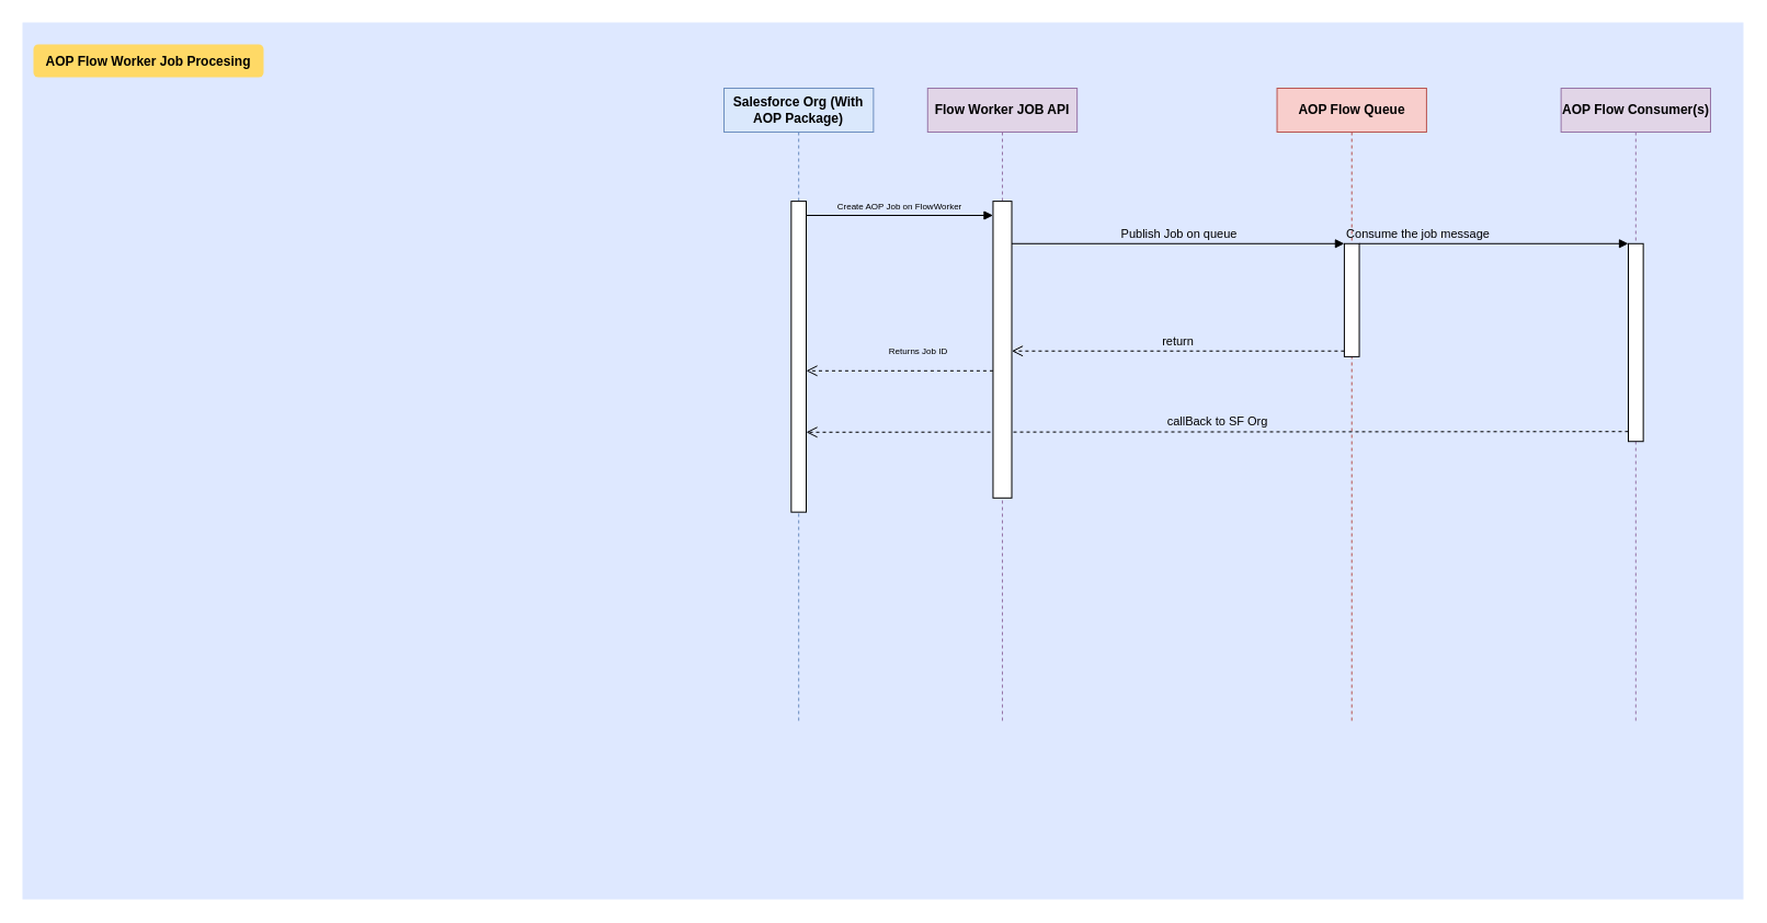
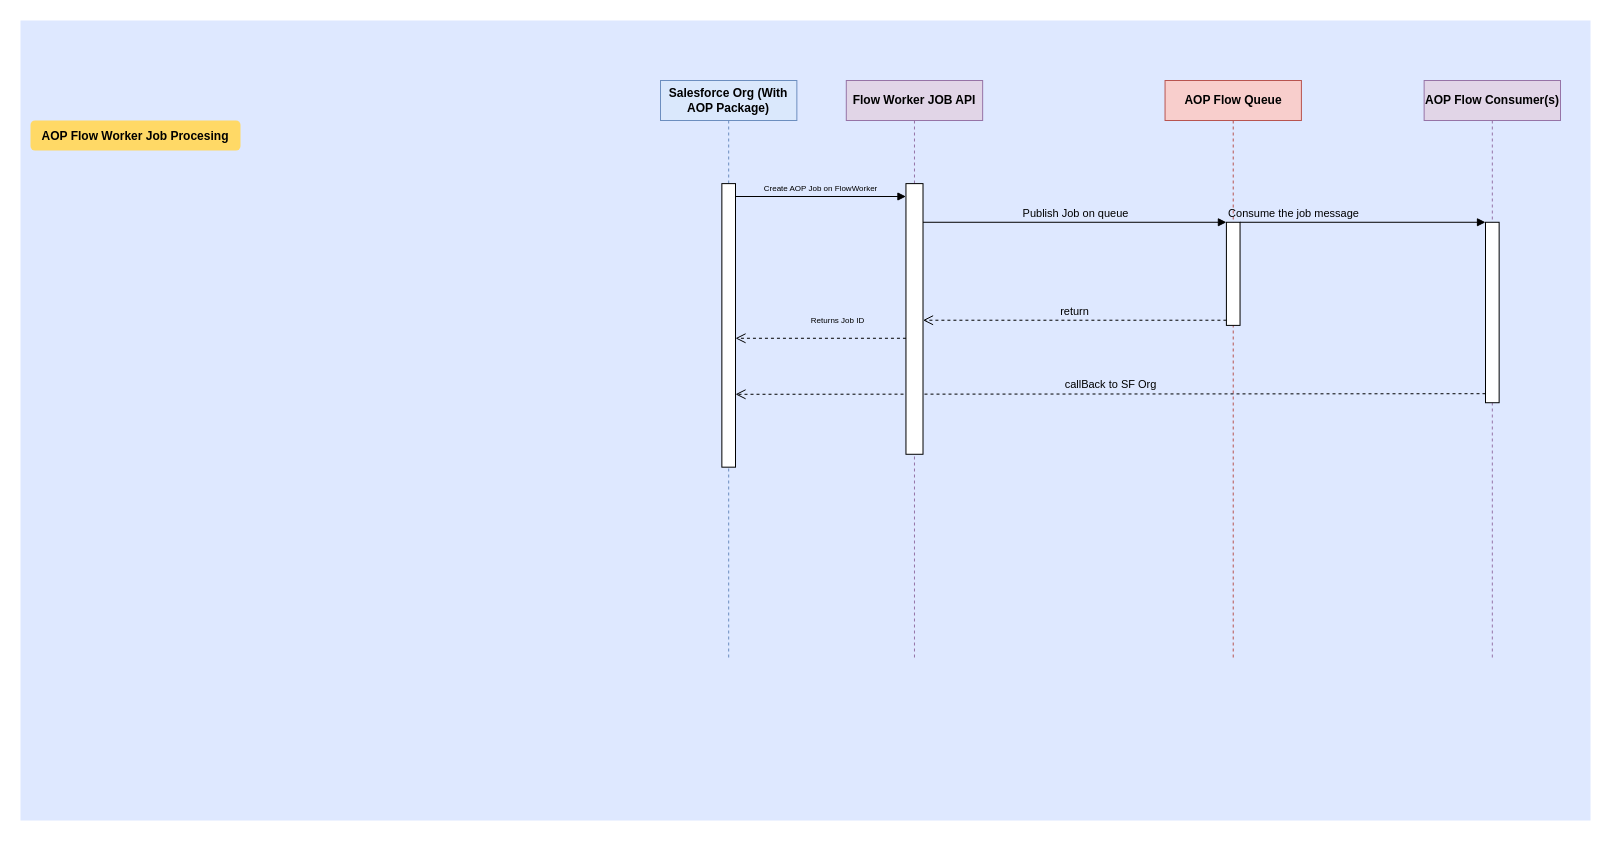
  <mxCell id="0" />
  <mxCell id="1" parent="0" />
  <mxCell id="2" value="" style="fillColor=#DEE8FF;strokeColor=none" parent="1" vertex="1"><mxGeometry x="20" y="20" width="1570" height="800" as="geometry" /></mxCell>
- <mxCell id="3" value="AOP Flow Worker Job Procesing" style="rounded=1;fontStyle=1;fillColor=#FFD966;strokeColor=none" parent="1" vertex="1"><mxGeometry x="30" y="40" width="210" height="30" as="geometry" /></mxCell>
+ <mxCell id="3" value="AOP Flow Worker Job Procesing" style="rounded=1;fontStyle=1;fillColor=#FFD966;strokeColor=none" parent="1" vertex="1"><mxGeometry x="30" y="120" width="210" height="30" as="geometry" /></mxCell>
  <mxCell id="4" value="" style="group" vertex="1" connectable="0" parent="1"><mxGeometry x="660" y="80" width="900" height="580" as="geometry" /></mxCell>
  <mxCell id="5" value="Salesforce Org (With AOP Package)" style="shape=umlLifeline;perimeter=lifelinePerimeter;whiteSpace=wrap;html=1;container=1;collapsible=0;recursiveResize=0;outlineConnect=0;fillColor=#dae8fc;strokeColor=#6c8ebf;fontStyle=1" vertex="1" parent="4"><mxGeometry width="136.364" height="580" as="geometry" /></mxCell>
  <mxCell id="6" value="AOP Flow Queue" style="shape=umlLifeline;perimeter=lifelinePerimeter;whiteSpace=wrap;html=1;container=1;collapsible=0;recursiveResize=0;outlineConnect=0;fillColor=#f8cecc;strokeColor=#b85450;fontStyle=1" vertex="1" parent="4"><mxGeometry x="504.545" width="136.364" height="580" as="geometry" /></mxCell>
  <mxCell id="7" value="" style="html=1;points=[];perimeter=orthogonalPerimeter;" vertex="1" parent="6"><mxGeometry x="61.364" y="141.778" width="13.636" height="103.111" as="geometry" /></mxCell>
  <mxCell id="8" value="Publish Job on queue" style="html=1;verticalAlign=bottom;endArrow=block;entryX=0;entryY=0;rounded=0;labelBackgroundColor=none;" edge="1" target="7" parent="4" source="17"><mxGeometry relative="1" as="geometry"><mxPoint x="477.273" y="335.111" as="sourcePoint" /></mxGeometry></mxCell>
  <mxCell id="9" value="return" style="html=1;verticalAlign=bottom;endArrow=open;dashed=1;endSize=8;exitX=0;exitY=0.95;rounded=0;labelBackgroundColor=none;" edge="1" source="7" parent="4" target="17"><mxGeometry relative="1" as="geometry"><mxPoint x="477.273" y="433.067" as="targetPoint" /></mxGeometry></mxCell>
  <mxCell id="10" value="AOP Flow Consumer(s)" style="shape=umlLifeline;perimeter=lifelinePerimeter;whiteSpace=wrap;html=1;container=1;collapsible=0;recursiveResize=0;outlineConnect=0;fillColor=#e1d5e7;strokeColor=#9673a6;fontStyle=1" vertex="1" parent="4"><mxGeometry x="763.636" width="136.364" height="580" as="geometry" /></mxCell>
  <mxCell id="11" value="" style="html=1;points=[];perimeter=orthogonalPerimeter;" vertex="1" parent="10"><mxGeometry x="61.364" y="141.778" width="13.636" height="180.444" as="geometry" /></mxCell>
  <mxCell id="12" value="Consume the job message" style="html=1;verticalAlign=bottom;endArrow=block;entryX=0;entryY=0;rounded=0;labelBackgroundColor=none;" edge="1" target="11" parent="4" source="7"><mxGeometry x="-0.571" relative="1" as="geometry"><mxPoint x="729.545" y="141.778" as="sourcePoint" /><mxPoint as="offset" /></mxGeometry></mxCell>
  <mxCell id="13" value="" style="html=1;points=[];perimeter=orthogonalPerimeter;" vertex="1" parent="4"><mxGeometry x="61.364" y="103.111" width="13.636" height="283.556" as="geometry" /></mxCell>
  <mxCell id="14" value="callBack to SF Org" style="html=1;verticalAlign=bottom;endArrow=open;dashed=1;endSize=8;exitX=0;exitY=0.95;rounded=0;entryX=1;entryY=0.743;entryDx=0;entryDy=0;entryPerimeter=0;labelBackgroundColor=none;" edge="1" source="11" parent="4" target="13"><mxGeometry relative="1" as="geometry"><mxPoint x="729.545" y="239.733" as="targetPoint" /></mxGeometry></mxCell>
  <mxCell id="15" value="&lt;font style=&quot;font-size: 8px&quot;&gt;Create AOP Job on FlowWorker&lt;/font&gt;" style="html=1;verticalAlign=bottom;endArrow=block;rounded=0;labelBackgroundColor=none;" edge="1" parent="4" target="17"><mxGeometry width="80" relative="1" as="geometry"><mxPoint x="75" y="116.0" as="sourcePoint" /><mxPoint x="184.091" y="116.0" as="targetPoint" /></mxGeometry></mxCell>
  <mxCell id="16" value="Flow Worker JOB API" style="shape=umlLifeline;perimeter=lifelinePerimeter;whiteSpace=wrap;html=1;container=1;collapsible=0;recursiveResize=0;outlineConnect=0;labelBackgroundColor=none;fontSize=12;fillColor=#e1d5e7;strokeColor=#9673a6;fontStyle=1" vertex="1" parent="4"><mxGeometry x="185.795" width="136.364" height="580" as="geometry" /></mxCell>
  <mxCell id="17" value="" style="html=1;points=[];perimeter=orthogonalPerimeter;" vertex="1" parent="4"><mxGeometry x="245.455" y="103.111" width="17.045" height="270.667" as="geometry" /></mxCell>
  <mxCell id="18" value="Returns Job ID" style="html=1;verticalAlign=bottom;endArrow=open;dashed=1;endSize=8;rounded=0;labelBackgroundColor=none;fontSize=8;" edge="1" parent="4" target="13"><mxGeometry x="-0.2" y="-10" relative="1" as="geometry"><mxPoint x="245.455" y="257.778" as="sourcePoint" /><mxPoint x="136.364" y="257.778" as="targetPoint" /><mxPoint as="offset" /></mxGeometry></mxCell>
